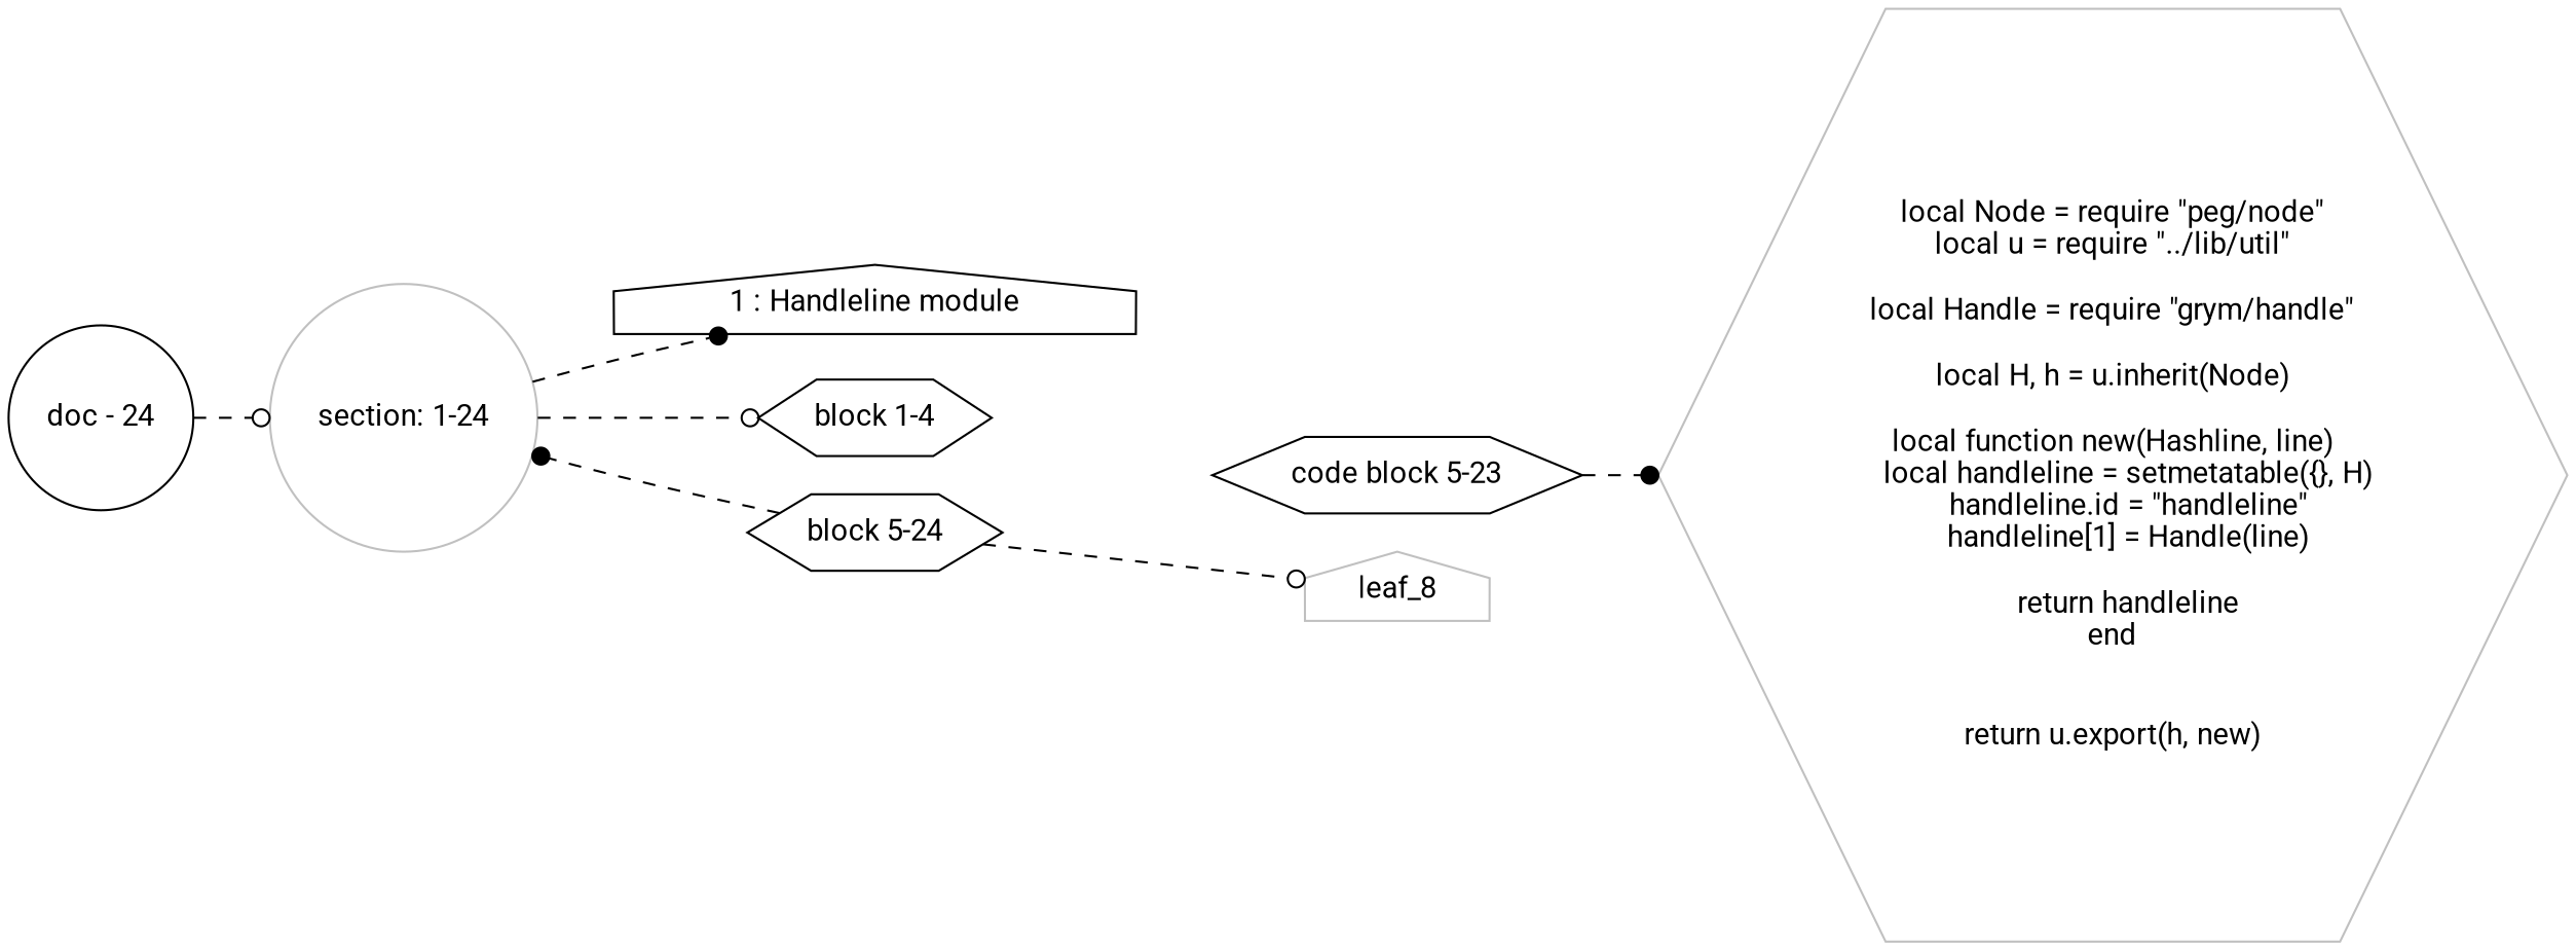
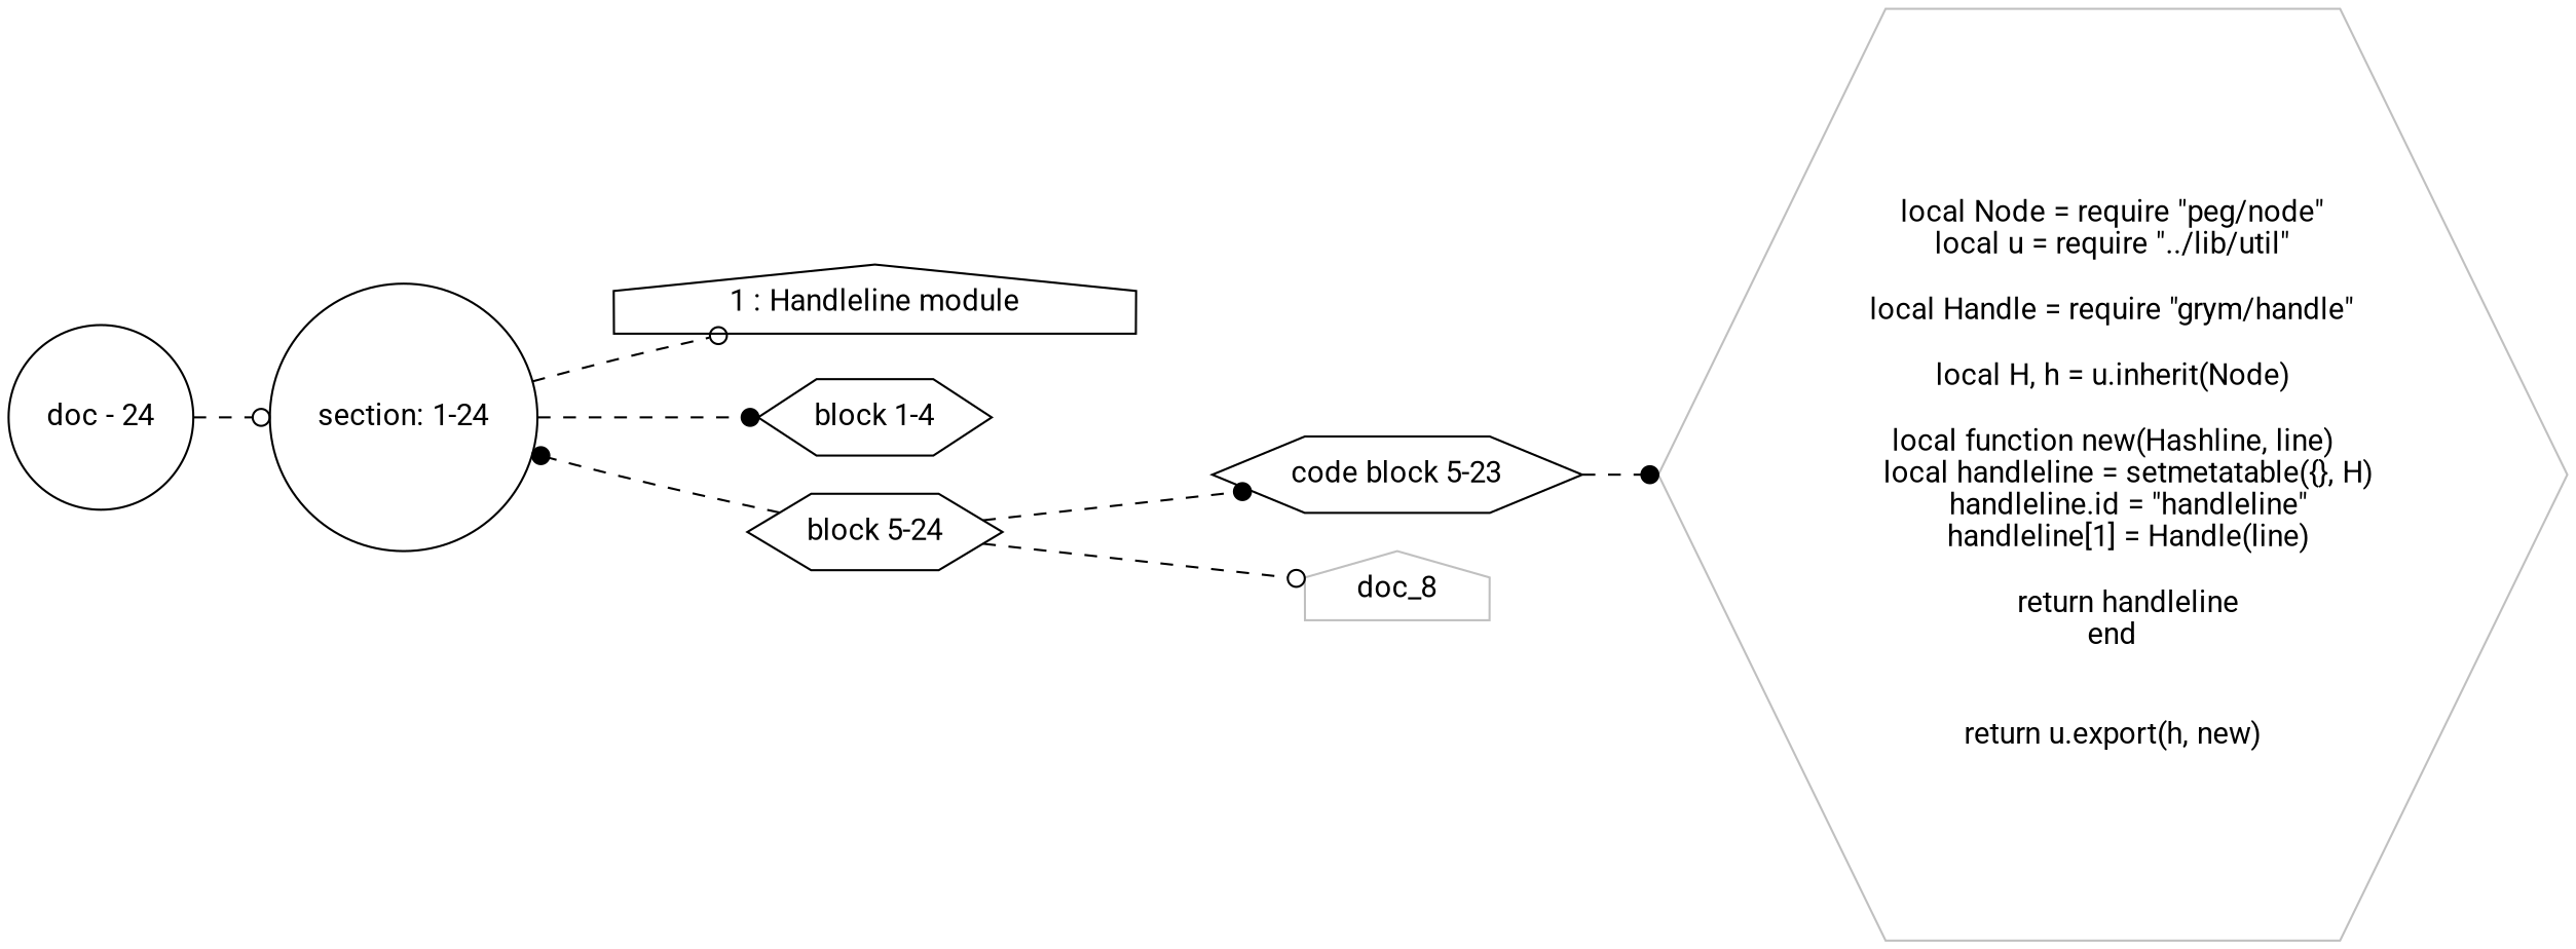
  digraph {
    fontname=Roboto
    rankdir=LR
    node [fontname=Roboto shape=hexagon]
    edge [arrowhead=dot fontname=Roboto style=dashed]
-   n1 [label="section: 1-24" shape=circle color=Gray]
+   n1 [label="section: 1-24" shape=circle]
    n2 [label="1 : Handleline module" shape=house]
    n3 [label="block 1-4"]
    n4 [label="block 5-24"]
    n5 [label="code block 5-23"]
-   leaf_8 [color=Gray shape=house]
+   leaf_8 [color=Gray shape=house label=doc_8]
    n7 [color=Gray label="local Node = require \"peg/node\"\nlocal u = require \"../lib/util\"\n\nlocal Handle = require \"grym/handle\"\n\nlocal H, h = u.inherit(Node)\n\nlocal function new(Hashline, line)\n    local handleline = setmetatable({}, H)\n    handleline.id = \"handleline\"\n    handleline[1] = Handle(line)\n\n    return handleline\nend\n\n\nreturn u.export(h, new)"]
    n8 [label="doc - 24" shape=circle]
    subgraph sub_1 {
      rank=same
      n1
    }
    subgraph sub_2 {
      rank=same
      n2
      n3
      n4
    }
    subgraph sub_3 {
      rank=same
      n5
    }
-   n1 -> n2
-   n1 -> n3 [arrowhead=odot]
+   n1 -> n2 [arrowhead=odot]
+   n1 -> n3
    n4 -> n1
+   n4 -> n5
    n4 -> leaf_8 [arrowhead=odot]
    n5 -> n7
    n8 -> n1 [arrowhead=odot]
  }
